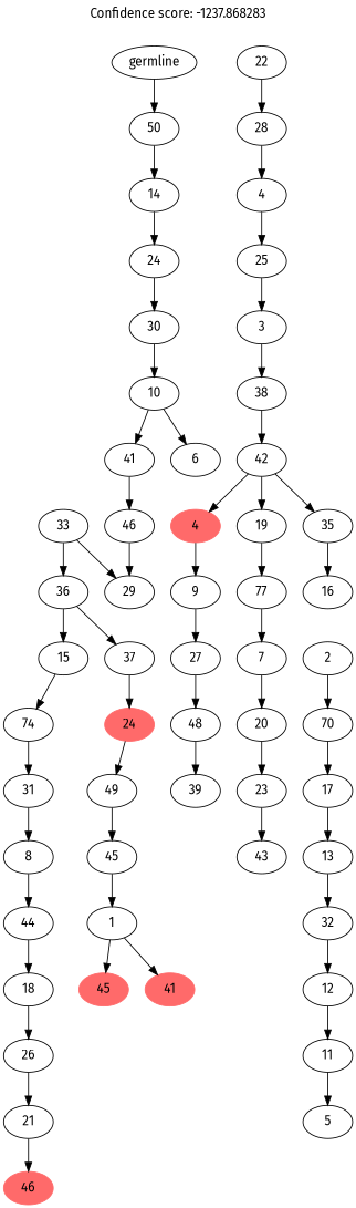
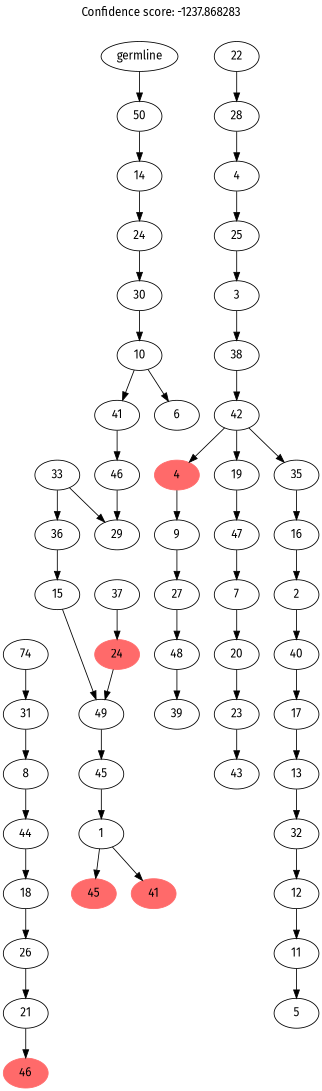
  digraph {
    fontname="Fira Sans"
    label="Confidence score: -1237.868283"
    labelloc=t
    node [fontname="Fira Sans"]
    edge [fontname="Fira Sans"]
    n1 [label=21]
    n2 [color=indianred1 label=46 style=filled]
    n3 [label=26]
    n4 [label=18]
    n5 [label=44]
    n6 [label=8]
    n7 [label=31]
    n8 [label=74]
    n9 [label=15]
    n10 [label=1]
    n11 [color=indianred1 label=45 style=filled]
    n12 [color=indianred1 label=41 style=filled]
    n13 [label=45]
    n14 [label=49]
    n15 [color=indianred1 label=24 style=filled]
    n16 [label=37]
    n17 [label=36]
    n18 [label=33]
    n19 [label=29]
    n20 [label=46]
    n21 [label=41]
    n22 [label=48]
    n23 [label=39]
    n24 [label=27]
    n25 [label=9]
    n26 [color=indianred1 label=4 style=filled]
    n27 [label=23]
    n28 [label=43]
    n29 [label=20]
    n30 [label=7]
-   n31 [label=77]
+   n31 [label=47]
    n32 [label=19]
    n33 [label=11]
    n34 [label=5]
    n35 [label=12]
    n36 [label=32]
    n37 [label=13]
    n38 [label=17]
-   n39 [label=70]
+   n39 [label=40]
    n40 [label=2]
    n41 [label=16]
    n42 [label=35]
    n43 [label=42]
    n44 [label=38]
    n45 [label=3]
    n46 [label=25]
    n47 [label=4]
    n48 [label=28]
    n49 [label=22]
    n50 [label=6]
    n51 [label=10]
    n52 [label=30]
    n53 [label=24]
    n54 [label=14]
    n55 [label=50]
    n56 [label=germline]
    n1 -> n2
    n3 -> n1
    n4 -> n3
    n5 -> n4
    n6 -> n5
    n7 -> n6
    n8 -> n7
-   n9 -> n8
+   n9 -> n14
    n10 -> n11
    n10 -> n12
    n13 -> n10
    n14 -> n13
    n15 -> n14
    n16 -> n15
    n17 -> n9
-   n17 -> n16
    n18 -> n17
    n18 -> n19
    n20 -> n19
    n21 -> n20
    n22 -> n23
    n24 -> n22
    n25 -> n24
    n26 -> n25
    n27 -> n28
    n29 -> n27
    n30 -> n29
    n31 -> n30
    n32 -> n31
    n33 -> n34
    n35 -> n33
    n36 -> n35
    n37 -> n36
    n38 -> n37
    n39 -> n38
    n40 -> n39
+   n41 -> n40
    n42 -> n41
    n43 -> n26
    n43 -> n32
    n43 -> n42
    n44 -> n43
    n45 -> n44
    n46 -> n45
    n47 -> n46
    n48 -> n47
    n49 -> n48
    n51 -> n21
    n51 -> n50
    n52 -> n51
    n53 -> n52
    n54 -> n53
    n55 -> n54
    n56 -> n55
  }
